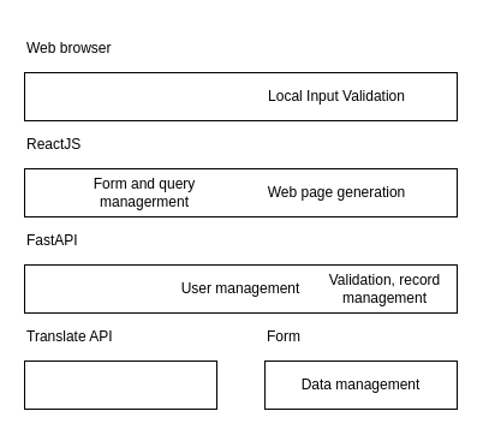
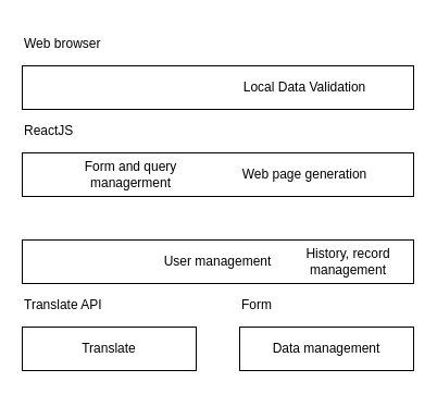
  <mxCell id="0" />
  <mxCell id="1" parent="0" />
  <mxCell id="2" value="" style="rounded=0;whiteSpace=wrap;html=1;" vertex="1" parent="1"><mxGeometry x="20" y="60" width="360" height="40" as="geometry" /></mxCell>
  <mxCell id="3" value="Web browser" style="text;html=1;strokeColor=none;fillColor=none;align=left;verticalAlign=middle;whiteSpace=wrap;rounded=0;" vertex="1" parent="1"><mxGeometry x="20" y="20" width="80" height="40" as="geometry" /></mxCell>
- <mxCell id="4" value="Local Input Validation" style="text;html=1;strokeColor=none;fillColor=none;align=center;verticalAlign=middle;whiteSpace=wrap;rounded=0;" vertex="1" parent="1"><mxGeometry x="220" y="60" width="120" height="40" as="geometry" /></mxCell>
+ <mxCell id="4" value="Local Data Validation" style="text;html=1;strokeColor=none;fillColor=none;align=center;verticalAlign=middle;whiteSpace=wrap;rounded=0;" vertex="1" parent="1"><mxGeometry x="220" y="60" width="120" height="40" as="geometry" /></mxCell>
  <mxCell id="5" value="" style="rounded=0;whiteSpace=wrap;html=1;" vertex="1" parent="1"><mxGeometry x="20" y="140" width="360" height="40" as="geometry" /></mxCell>
  <mxCell id="6" value="Form and query managerment" style="text;html=1;strokeColor=none;fillColor=none;align=center;verticalAlign=middle;whiteSpace=wrap;rounded=0;" vertex="1" parent="1"><mxGeometry x="60" y="140" width="120" height="40" as="geometry" /></mxCell>
  <mxCell id="7" value="Web page generation" style="text;html=1;strokeColor=none;fillColor=none;align=center;verticalAlign=middle;whiteSpace=wrap;rounded=0;" vertex="1" parent="1"><mxGeometry x="220" y="140" width="120" height="40" as="geometry" /></mxCell>
  <mxCell id="8" value="ReactJS&amp;nbsp;" style="text;html=1;strokeColor=none;fillColor=none;align=left;verticalAlign=middle;whiteSpace=wrap;rounded=0;" vertex="1" parent="1"><mxGeometry x="20" y="100" width="240" height="40" as="geometry" /></mxCell>
  <mxCell id="9" value="" style="rounded=0;whiteSpace=wrap;html=1;" vertex="1" parent="1"><mxGeometry x="20" y="220" width="360" height="40" as="geometry" /></mxCell>
  <mxCell id="10" value="User management" style="text;html=1;strokeColor=none;fillColor=none;align=center;verticalAlign=middle;whiteSpace=wrap;rounded=0;" vertex="1" parent="1"><mxGeometry x="140" y="220" width="120" height="40" as="geometry" /></mxCell>
- <mxCell id="11" value="FastAPI&amp;nbsp;" style="text;html=1;strokeColor=none;fillColor=none;align=left;verticalAlign=middle;whiteSpace=wrap;rounded=0;" vertex="1" parent="1"><mxGeometry x="20" y="180" width="360" height="40" as="geometry" /></mxCell>
- <mxCell id="12" value="Validation, record management" style="text;html=1;strokeColor=none;fillColor=none;align=center;verticalAlign=middle;whiteSpace=wrap;rounded=0;" vertex="1" parent="1"><mxGeometry x="260" y="220" width="120" height="40" as="geometry" /></mxCell>
+ <mxCell id="12" value="History, record management" style="text;html=1;strokeColor=none;fillColor=none;align=center;verticalAlign=middle;whiteSpace=wrap;rounded=0;" vertex="1" parent="1"><mxGeometry x="260" y="220" width="120" height="40" as="geometry" /></mxCell>
  <mxCell id="13" value="" style="rounded=0;whiteSpace=wrap;html=1;" vertex="1" parent="1"><mxGeometry x="20" y="300" width="160" height="40" as="geometry" /></mxCell>
+ <mxCell id="14" value="Translate" style="text;html=1;strokeColor=none;fillColor=none;align=center;verticalAlign=middle;whiteSpace=wrap;rounded=0;" vertex="1" parent="1"><mxGeometry x="20" y="300" width="160" height="40" as="geometry" /></mxCell>
  <mxCell id="15" value="Data management" style="rounded=0;whiteSpace=wrap;html=1;" vertex="1" parent="1"><mxGeometry x="220" y="300" width="160" height="40" as="geometry" /></mxCell>
  <mxCell id="16" value="Translate API" style="text;html=1;strokeColor=none;fillColor=none;align=left;verticalAlign=middle;whiteSpace=wrap;rounded=0;fontSize=12;" vertex="1" parent="1"><mxGeometry x="20" y="260" width="160" height="40" as="geometry" /></mxCell>
  <mxCell id="17" value="Form&amp;nbsp;" style="text;html=1;strokeColor=none;fillColor=none;align=left;verticalAlign=middle;whiteSpace=wrap;rounded=0;fontSize=12;" vertex="1" parent="1"><mxGeometry x="220" y="260" width="160" height="40" as="geometry" /></mxCell>
